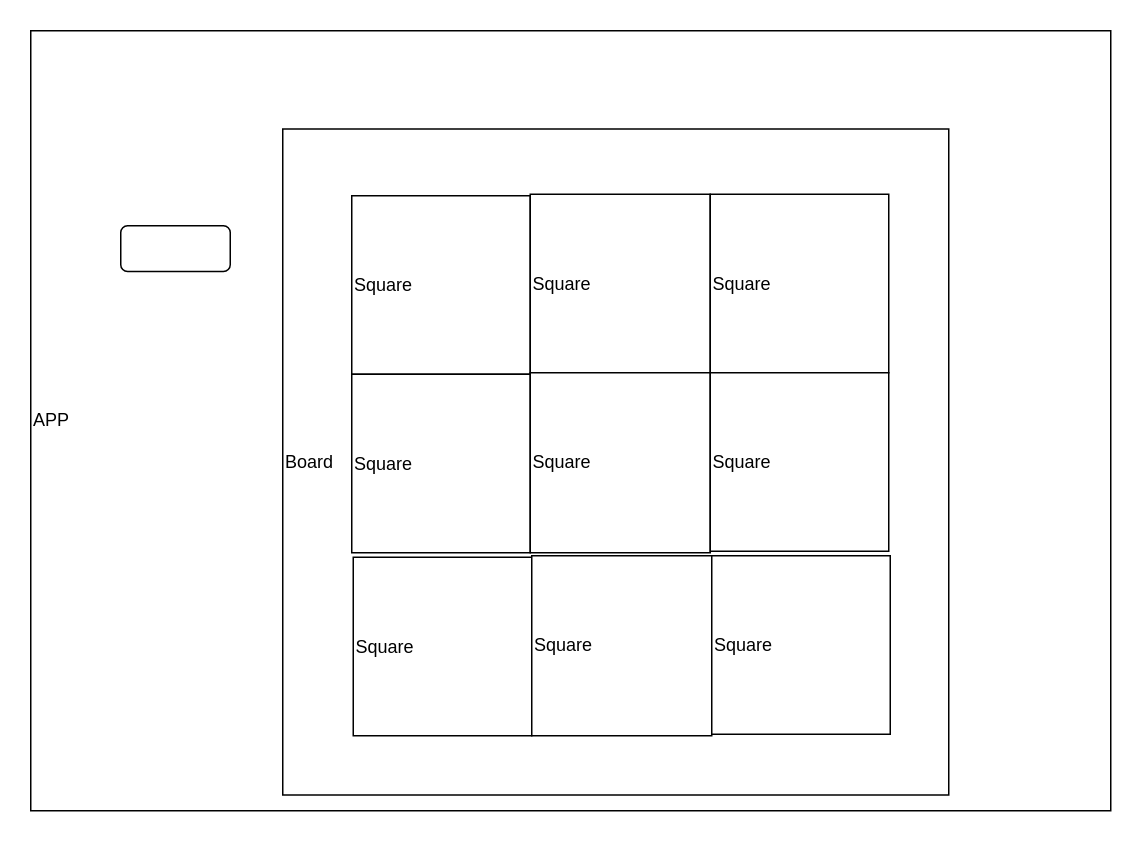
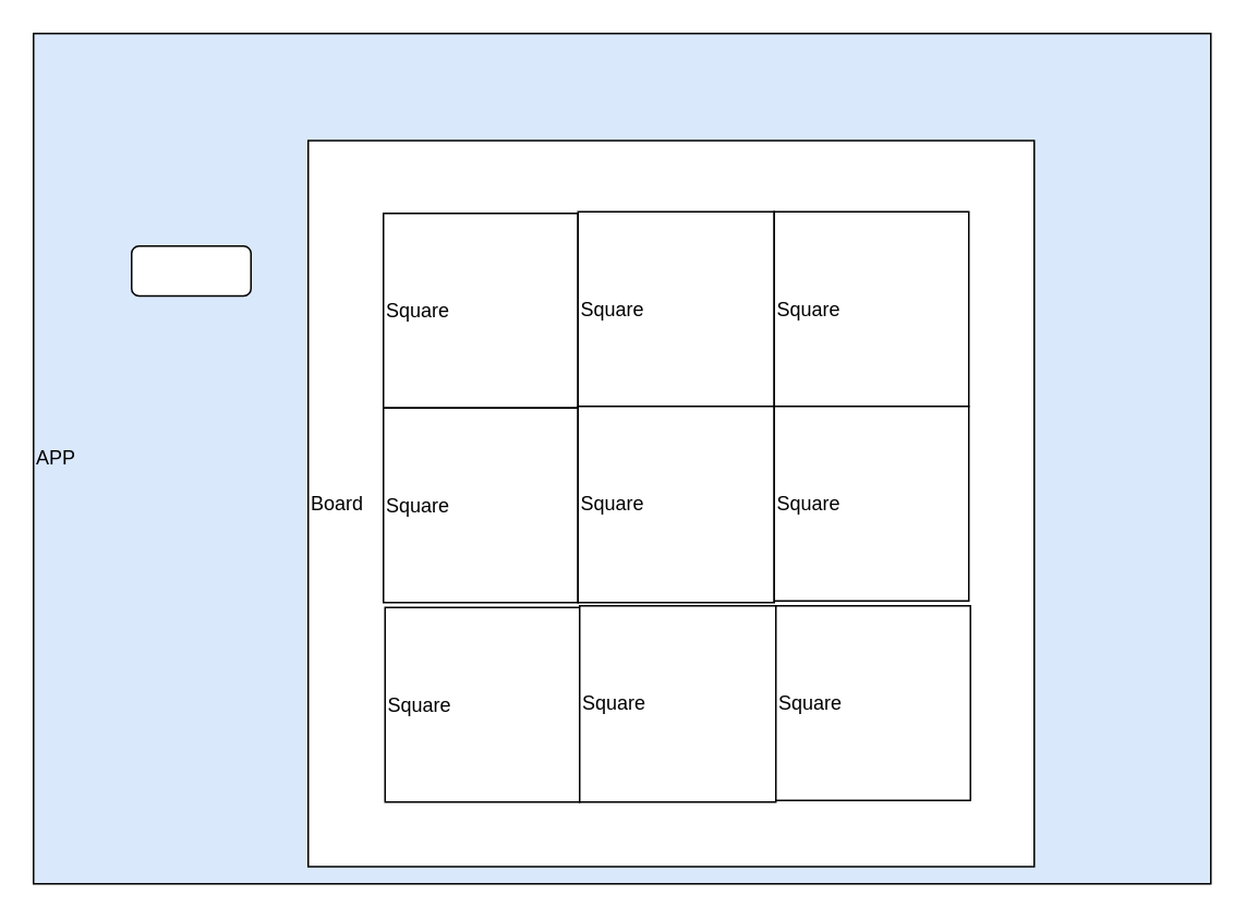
  <mxCell id="0" />
  <mxCell id="1" parent="0" />
- <mxCell id="2" value="APP" style="rounded=0;whiteSpace=wrap;html=1;align=left;" vertex="1" parent="1"><mxGeometry x="20" y="20" width="720" height="520" as="geometry" /></mxCell>
+ <mxCell id="2" value="APP" style="rounded=0;whiteSpace=wrap;html=1;align=left;fillColor=#dae8fc;" vertex="1" parent="1"><mxGeometry x="20" y="20" width="720" height="520" as="geometry" /></mxCell>
  <mxCell id="3" value="Board" style="whiteSpace=wrap;html=1;aspect=fixed;align=left;fillColor=default;" vertex="1" parent="1"><mxGeometry x="188" y="85.5" width="444" height="444" as="geometry" /></mxCell>
  <mxCell id="4" value="Square" style="whiteSpace=wrap;html=1;aspect=fixed;align=left;" vertex="1" parent="1"><mxGeometry x="234" y="130" width="119" height="119" as="geometry" /></mxCell>
  <mxCell id="5" value="Square" style="whiteSpace=wrap;html=1;aspect=fixed;align=left;" vertex="1" parent="1"><mxGeometry x="353" y="129" width="120" height="120" as="geometry" /></mxCell>
  <mxCell id="6" value="Square" style="whiteSpace=wrap;html=1;aspect=fixed;align=left;" vertex="1" parent="1"><mxGeometry x="473" y="129" width="119" height="119" as="geometry" /></mxCell>
  <mxCell id="7" value="Square" style="whiteSpace=wrap;html=1;aspect=fixed;align=left;" vertex="1" parent="1"><mxGeometry x="235" y="371" width="119" height="119" as="geometry" /></mxCell>
  <mxCell id="8" value="Square" style="whiteSpace=wrap;html=1;aspect=fixed;align=left;" vertex="1" parent="1"><mxGeometry x="354" y="370" width="120" height="120" as="geometry" /></mxCell>
  <mxCell id="9" value="Square" style="whiteSpace=wrap;html=1;aspect=fixed;align=left;" vertex="1" parent="1"><mxGeometry x="474" y="370" width="119" height="119" as="geometry" /></mxCell>
  <mxCell id="10" value="Square" style="whiteSpace=wrap;html=1;aspect=fixed;align=left;" vertex="1" parent="1"><mxGeometry x="234" y="249" width="119" height="119" as="geometry" /></mxCell>
  <mxCell id="11" value="Square" style="whiteSpace=wrap;html=1;aspect=fixed;align=left;" vertex="1" parent="1"><mxGeometry x="353" y="248" width="120" height="120" as="geometry" /></mxCell>
  <mxCell id="12" value="Square" style="whiteSpace=wrap;html=1;aspect=fixed;align=left;" vertex="1" parent="1"><mxGeometry x="473" y="248" width="119" height="119" as="geometry" /></mxCell>
  <mxCell id="13" value="" style="rounded=1;whiteSpace=wrap;html=1;fillColor=default;" vertex="1" parent="1"><mxGeometry x="80" y="150" width="73" height="30.5" as="geometry" /></mxCell>
